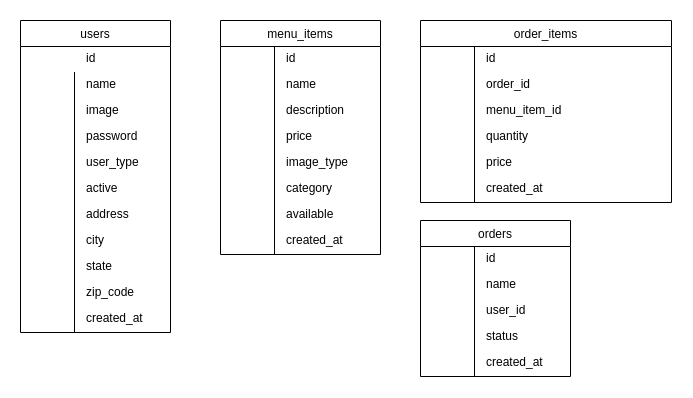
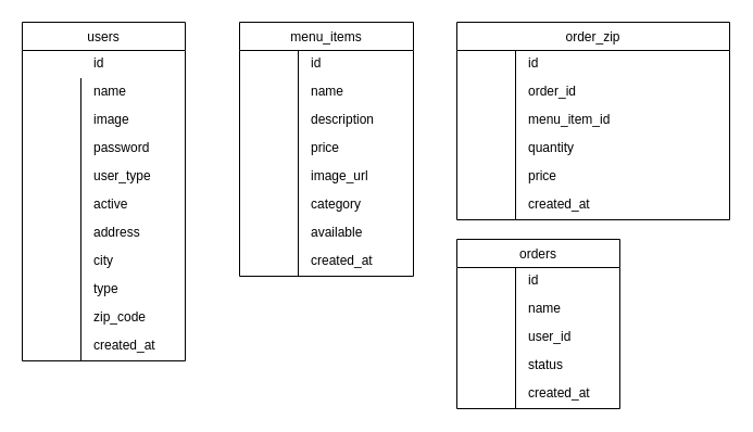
  <mxCell id="0" />
  <mxCell id="1" parent="0" />
  <mxCell id="2" value="users" style="swimlane;fontStyle=0;childLayout=stackLayout;horizontal=1;startSize=26;fillColor=default;horizontalStack=0;resizeParent=1;resizeLast=0;collapsible=1;marginBottom=0;swimlaneFillColor=default;align=center;" vertex="1" parent="1"><mxGeometry x="20" y="20" width="150" height="312" as="geometry" /></mxCell>
  <mxCell id="3" value="id" style="shape=partialRectangle;top=0;left=0;right=0;bottom=0;align=left;verticalAlign=top;spacingTop=-2;fillColor=none;spacingLeft=64;spacingRight=4;overflow=hidden;rotatable=0;points=[[0,0.5],[1,0.5]];portConstraint=eastwest;dropTarget=0;" vertex="1" parent="2"><mxGeometry y="26" width="150" height="26" as="geometry" /></mxCell>
  <mxCell id="4" value="name" style="shape=partialRectangle;top=0;left=0;right=0;bottom=0;align=left;verticalAlign=top;spacingTop=-2;fillColor=none;spacingLeft=64;spacingRight=4;overflow=hidden;rotatable=0;points=[[0,0.5],[1,0.5]];portConstraint=eastwest;dropTarget=0;" vertex="1" parent="2"><mxGeometry y="52" width="150" height="26" as="geometry" /></mxCell>
  <mxCell id="5" value="" style="shape=partialRectangle;top=0;left=0;bottom=0;fillColor=none;align=left;verticalAlign=middle;spacingLeft=4;spacingRight=4;overflow=hidden;rotatable=180;points=[];portConstraint=eastwest;part=1;" vertex="1" connectable="0" parent="4"><mxGeometry width="54" height="26" as="geometry" /></mxCell>
  <mxCell id="6" value="image" style="shape=partialRectangle;top=0;left=0;right=0;bottom=0;align=left;verticalAlign=top;spacingTop=-2;fillColor=none;spacingLeft=64;spacingRight=4;overflow=hidden;rotatable=0;points=[[0,0.5],[1,0.5]];portConstraint=eastwest;dropTarget=0;" vertex="1" parent="2"><mxGeometry y="78" width="150" height="26" as="geometry" /></mxCell>
  <mxCell id="7" value="" style="shape=partialRectangle;top=0;left=0;bottom=0;fillColor=none;align=left;verticalAlign=middle;spacingLeft=4;spacingRight=4;overflow=hidden;rotatable=180;points=[];portConstraint=eastwest;part=1;" vertex="1" connectable="0" parent="6"><mxGeometry width="54" height="26" as="geometry" /></mxCell>
  <mxCell id="8" value="password" style="shape=partialRectangle;top=0;left=0;right=0;bottom=0;align=left;verticalAlign=top;spacingTop=-2;fillColor=none;spacingLeft=64;spacingRight=4;overflow=hidden;rotatable=0;points=[[0,0.5],[1,0.5]];portConstraint=eastwest;dropTarget=0;" vertex="1" parent="2"><mxGeometry y="104" width="150" height="26" as="geometry" /></mxCell>
  <mxCell id="9" value="" style="shape=partialRectangle;top=0;left=0;bottom=0;fillColor=none;align=left;verticalAlign=middle;spacingLeft=4;spacingRight=4;overflow=hidden;rotatable=180;points=[];portConstraint=eastwest;part=1;" vertex="1" connectable="0" parent="8"><mxGeometry width="54" height="26" as="geometry" /></mxCell>
  <mxCell id="10" value="user_type" style="shape=partialRectangle;top=0;left=0;right=0;bottom=0;align=left;verticalAlign=top;spacingTop=-2;fillColor=none;spacingLeft=64;spacingRight=4;overflow=hidden;rotatable=0;points=[[0,0.5],[1,0.5]];portConstraint=eastwest;dropTarget=0;" vertex="1" parent="2"><mxGeometry y="130" width="150" height="26" as="geometry" /></mxCell>
  <mxCell id="11" value="" style="shape=partialRectangle;top=0;left=0;bottom=0;fillColor=none;align=left;verticalAlign=middle;spacingLeft=4;spacingRight=4;overflow=hidden;rotatable=180;points=[];portConstraint=eastwest;part=1;" vertex="1" connectable="0" parent="10"><mxGeometry width="54" height="26" as="geometry" /></mxCell>
  <mxCell id="12" value="active" style="shape=partialRectangle;top=0;left=0;right=0;bottom=0;align=left;verticalAlign=top;spacingTop=-2;fillColor=none;spacingLeft=64;spacingRight=4;overflow=hidden;rotatable=0;points=[[0,0.5],[1,0.5]];portConstraint=eastwest;dropTarget=0;" vertex="1" parent="2"><mxGeometry y="156" width="150" height="26" as="geometry" /></mxCell>
  <mxCell id="13" value="" style="shape=partialRectangle;top=0;left=0;bottom=0;fillColor=none;align=left;verticalAlign=middle;spacingLeft=4;spacingRight=4;overflow=hidden;rotatable=180;points=[];portConstraint=eastwest;part=1;" vertex="1" connectable="0" parent="12"><mxGeometry width="54" height="26" as="geometry" /></mxCell>
  <mxCell id="14" value="address" style="shape=partialRectangle;top=0;left=0;right=0;bottom=0;align=left;verticalAlign=top;spacingTop=-2;fillColor=none;spacingLeft=64;spacingRight=4;overflow=hidden;rotatable=0;points=[[0,0.5],[1,0.5]];portConstraint=eastwest;dropTarget=0;" vertex="1" parent="2"><mxGeometry y="182" width="150" height="26" as="geometry" /></mxCell>
  <mxCell id="15" value="" style="shape=partialRectangle;top=0;left=0;bottom=0;fillColor=none;align=left;verticalAlign=middle;spacingLeft=4;spacingRight=4;overflow=hidden;rotatable=180;points=[];portConstraint=eastwest;part=1;" vertex="1" connectable="0" parent="14"><mxGeometry width="54" height="26" as="geometry" /></mxCell>
  <mxCell id="16" value="city" style="shape=partialRectangle;top=0;left=0;right=0;bottom=0;align=left;verticalAlign=top;spacingTop=-2;fillColor=none;spacingLeft=64;spacingRight=4;overflow=hidden;rotatable=0;points=[[0,0.5],[1,0.5]];portConstraint=eastwest;dropTarget=0;" vertex="1" parent="2"><mxGeometry y="208" width="150" height="26" as="geometry" /></mxCell>
  <mxCell id="17" value="" style="shape=partialRectangle;top=0;left=0;bottom=0;fillColor=none;align=left;verticalAlign=middle;spacingLeft=4;spacingRight=4;overflow=hidden;rotatable=180;points=[];portConstraint=eastwest;part=1;" vertex="1" connectable="0" parent="16"><mxGeometry width="54" height="26" as="geometry" /></mxCell>
- <mxCell id="18" value="state" style="shape=partialRectangle;top=0;left=0;right=0;bottom=0;align=left;verticalAlign=top;spacingTop=-2;fillColor=none;spacingLeft=64;spacingRight=4;overflow=hidden;rotatable=0;points=[[0,0.5],[1,0.5]];portConstraint=eastwest;dropTarget=0;" vertex="1" parent="2"><mxGeometry y="234" width="150" height="26" as="geometry" /></mxCell>
+ <mxCell id="18" value="type" style="shape=partialRectangle;top=0;left=0;right=0;bottom=0;align=left;verticalAlign=top;spacingTop=-2;fillColor=none;spacingLeft=64;spacingRight=4;overflow=hidden;rotatable=0;points=[[0,0.5],[1,0.5]];portConstraint=eastwest;dropTarget=0;" vertex="1" parent="2"><mxGeometry y="234" width="150" height="26" as="geometry" /></mxCell>
  <mxCell id="19" value="" style="shape=partialRectangle;top=0;left=0;bottom=0;fillColor=none;align=left;verticalAlign=middle;spacingLeft=4;spacingRight=4;overflow=hidden;rotatable=180;points=[];portConstraint=eastwest;part=1;" vertex="1" connectable="0" parent="18"><mxGeometry width="54" height="26" as="geometry" /></mxCell>
  <mxCell id="20" value="zip_code" style="shape=partialRectangle;top=0;left=0;right=0;bottom=0;align=left;verticalAlign=top;spacingTop=-2;fillColor=none;spacingLeft=64;spacingRight=4;overflow=hidden;rotatable=0;points=[[0,0.5],[1,0.5]];portConstraint=eastwest;dropTarget=0;" vertex="1" parent="2"><mxGeometry y="260" width="150" height="26" as="geometry" /></mxCell>
  <mxCell id="21" value="" style="shape=partialRectangle;top=0;left=0;bottom=0;fillColor=none;align=left;verticalAlign=middle;spacingLeft=4;spacingRight=4;overflow=hidden;rotatable=180;points=[];portConstraint=eastwest;part=1;" vertex="1" connectable="0" parent="20"><mxGeometry width="54" height="26" as="geometry" /></mxCell>
  <mxCell id="22" value="created_at" style="shape=partialRectangle;top=0;left=0;right=0;bottom=0;align=left;verticalAlign=top;spacingTop=-2;fillColor=none;spacingLeft=64;spacingRight=4;overflow=hidden;rotatable=0;points=[[0,0.5],[1,0.5]];portConstraint=eastwest;dropTarget=0;" vertex="1" parent="2"><mxGeometry y="286" width="150" height="26" as="geometry" /></mxCell>
  <mxCell id="23" value="" style="shape=partialRectangle;top=0;left=0;bottom=0;fillColor=none;align=left;verticalAlign=middle;spacingLeft=4;spacingRight=4;overflow=hidden;rotatable=180;points=[];portConstraint=eastwest;part=1;" vertex="1" connectable="0" parent="22"><mxGeometry width="54" height="26" as="geometry" /></mxCell>
  <mxCell id="24" value="menu_items" style="swimlane;fontStyle=0;childLayout=stackLayout;horizontal=1;startSize=26;fillColor=default;horizontalStack=0;resizeParent=1;resizeLast=0;collapsible=1;marginBottom=0;swimlaneFillColor=default;align=center;" vertex="1" parent="1"><mxGeometry x="220" y="20" width="160" height="234" as="geometry" /></mxCell>
  <mxCell id="25" value="id" style="shape=partialRectangle;top=0;left=0;right=0;bottom=0;align=left;verticalAlign=top;spacingTop=-2;fillColor=none;spacingLeft=64;spacingRight=4;overflow=hidden;rotatable=0;points=[[0,0.5],[1,0.5]];portConstraint=eastwest;dropTarget=0;" vertex="1" parent="24"><mxGeometry y="26" width="160" height="26" as="geometry" /></mxCell>
  <mxCell id="26" value="" style="shape=partialRectangle;top=0;left=0;bottom=0;fillColor=none;align=left;verticalAlign=middle;spacingLeft=4;spacingRight=4;overflow=hidden;rotatable=180;points=[];portConstraint=eastwest;part=1;" vertex="1" connectable="0" parent="25"><mxGeometry width="54" height="26" as="geometry" /></mxCell>
  <mxCell id="27" value="name" style="shape=partialRectangle;top=0;left=0;right=0;bottom=0;align=left;verticalAlign=top;spacingTop=-2;fillColor=none;spacingLeft=64;spacingRight=4;overflow=hidden;rotatable=0;points=[[0,0.5],[1,0.5]];portConstraint=eastwest;dropTarget=0;" vertex="1" parent="24"><mxGeometry y="52" width="160" height="26" as="geometry" /></mxCell>
  <mxCell id="28" value="" style="shape=partialRectangle;top=0;left=0;bottom=0;fillColor=none;align=left;verticalAlign=middle;spacingLeft=4;spacingRight=4;overflow=hidden;rotatable=180;points=[];portConstraint=eastwest;part=1;" vertex="1" connectable="0" parent="27"><mxGeometry width="54" height="26" as="geometry" /></mxCell>
  <mxCell id="29" value="description" style="shape=partialRectangle;top=0;left=0;right=0;bottom=0;align=left;verticalAlign=top;spacingTop=-2;fillColor=none;spacingLeft=64;spacingRight=4;overflow=hidden;rotatable=0;points=[[0,0.5],[1,0.5]];portConstraint=eastwest;dropTarget=0;" vertex="1" parent="24"><mxGeometry y="78" width="160" height="26" as="geometry" /></mxCell>
  <mxCell id="30" value="" style="shape=partialRectangle;top=0;left=0;bottom=0;fillColor=none;align=left;verticalAlign=middle;spacingLeft=4;spacingRight=4;overflow=hidden;rotatable=180;points=[];portConstraint=eastwest;part=1;" vertex="1" connectable="0" parent="29"><mxGeometry width="54" height="26" as="geometry" /></mxCell>
  <mxCell id="31" value="price" style="shape=partialRectangle;top=0;left=0;right=0;bottom=0;align=left;verticalAlign=top;spacingTop=-2;fillColor=none;spacingLeft=64;spacingRight=4;overflow=hidden;rotatable=0;points=[[0,0.5],[1,0.5]];portConstraint=eastwest;dropTarget=0;" vertex="1" parent="24"><mxGeometry y="104" width="160" height="26" as="geometry" /></mxCell>
  <mxCell id="32" value="" style="shape=partialRectangle;top=0;left=0;bottom=0;fillColor=none;align=left;verticalAlign=middle;spacingLeft=4;spacingRight=4;overflow=hidden;rotatable=180;points=[];portConstraint=eastwest;part=1;" vertex="1" connectable="0" parent="31"><mxGeometry width="54" height="26" as="geometry" /></mxCell>
- <mxCell id="33" value="image_type" style="shape=partialRectangle;top=0;left=0;right=0;bottom=0;align=left;verticalAlign=top;spacingTop=-2;fillColor=none;spacingLeft=64;spacingRight=4;overflow=hidden;rotatable=0;points=[[0,0.5],[1,0.5]];portConstraint=eastwest;dropTarget=0;" vertex="1" parent="24"><mxGeometry y="130" width="160" height="26" as="geometry" /></mxCell>
+ <mxCell id="33" value="image_url" style="shape=partialRectangle;top=0;left=0;right=0;bottom=0;align=left;verticalAlign=top;spacingTop=-2;fillColor=none;spacingLeft=64;spacingRight=4;overflow=hidden;rotatable=0;points=[[0,0.5],[1,0.5]];portConstraint=eastwest;dropTarget=0;" vertex="1" parent="24"><mxGeometry y="130" width="160" height="26" as="geometry" /></mxCell>
  <mxCell id="34" value="" style="shape=partialRectangle;top=0;left=0;bottom=0;fillColor=none;align=left;verticalAlign=middle;spacingLeft=4;spacingRight=4;overflow=hidden;rotatable=180;points=[];portConstraint=eastwest;part=1;" vertex="1" connectable="0" parent="33"><mxGeometry width="54" height="26" as="geometry" /></mxCell>
  <mxCell id="35" value="category" style="shape=partialRectangle;top=0;left=0;right=0;bottom=0;align=left;verticalAlign=top;spacingTop=-2;fillColor=none;spacingLeft=64;spacingRight=4;overflow=hidden;rotatable=0;points=[[0,0.5],[1,0.5]];portConstraint=eastwest;dropTarget=0;" vertex="1" parent="24"><mxGeometry y="156" width="160" height="26" as="geometry" /></mxCell>
  <mxCell id="36" value="" style="shape=partialRectangle;top=0;left=0;bottom=0;fillColor=none;align=left;verticalAlign=middle;spacingLeft=4;spacingRight=4;overflow=hidden;rotatable=180;points=[];portConstraint=eastwest;part=1;" vertex="1" connectable="0" parent="35"><mxGeometry width="54" height="26" as="geometry" /></mxCell>
  <mxCell id="37" value="available" style="shape=partialRectangle;top=0;left=0;right=0;bottom=0;align=left;verticalAlign=top;spacingTop=-2;fillColor=none;spacingLeft=64;spacingRight=4;overflow=hidden;rotatable=0;points=[[0,0.5],[1,0.5]];portConstraint=eastwest;dropTarget=0;" vertex="1" parent="24"><mxGeometry y="182" width="160" height="26" as="geometry" /></mxCell>
  <mxCell id="38" value="" style="shape=partialRectangle;top=0;left=0;bottom=0;fillColor=none;align=left;verticalAlign=middle;spacingLeft=4;spacingRight=4;overflow=hidden;rotatable=180;points=[];portConstraint=eastwest;part=1;" vertex="1" connectable="0" parent="37"><mxGeometry width="54" height="26" as="geometry" /></mxCell>
  <mxCell id="39" value="created_at" style="shape=partialRectangle;top=0;left=0;right=0;bottom=0;align=left;verticalAlign=top;spacingTop=-2;fillColor=none;spacingLeft=64;spacingRight=4;overflow=hidden;rotatable=0;points=[[0,0.5],[1,0.5]];portConstraint=eastwest;dropTarget=0;" vertex="1" parent="24"><mxGeometry y="208" width="160" height="26" as="geometry" /></mxCell>
  <mxCell id="40" value="" style="shape=partialRectangle;top=0;left=0;bottom=0;fillColor=none;align=left;verticalAlign=middle;spacingLeft=4;spacingRight=4;overflow=hidden;rotatable=180;points=[];portConstraint=eastwest;part=1;" vertex="1" connectable="0" parent="39"><mxGeometry width="54" height="26" as="geometry" /></mxCell>
  <mxCell id="41" value="orders" style="swimlane;fontStyle=0;childLayout=stackLayout;horizontal=1;startSize=26;fillColor=default;horizontalStack=0;resizeParent=1;resizeLast=0;collapsible=1;marginBottom=0;swimlaneFillColor=default;align=center;" vertex="1" parent="1"><mxGeometry x="420" y="220" width="150" height="156" as="geometry" /></mxCell>
  <mxCell id="42" value="id" style="shape=partialRectangle;top=0;left=0;right=0;bottom=0;align=left;verticalAlign=top;spacingTop=-2;fillColor=none;spacingLeft=64;spacingRight=4;overflow=hidden;rotatable=0;points=[[0,0.5],[1,0.5]];portConstraint=eastwest;dropTarget=0;" vertex="1" parent="41"><mxGeometry y="26" width="150" height="26" as="geometry" /></mxCell>
  <mxCell id="43" value="" style="shape=partialRectangle;top=0;left=0;bottom=0;fillColor=none;align=left;verticalAlign=middle;spacingLeft=4;spacingRight=4;overflow=hidden;rotatable=180;points=[];portConstraint=eastwest;part=1;" vertex="1" connectable="0" parent="42"><mxGeometry width="54" height="26" as="geometry" /></mxCell>
  <mxCell id="44" value="name" style="shape=partialRectangle;top=0;left=0;right=0;bottom=0;align=left;verticalAlign=top;spacingTop=-2;fillColor=none;spacingLeft=64;spacingRight=4;overflow=hidden;rotatable=0;points=[[0,0.5],[1,0.5]];portConstraint=eastwest;dropTarget=0;" vertex="1" parent="41"><mxGeometry y="52" width="150" height="26" as="geometry" /></mxCell>
  <mxCell id="45" value="" style="shape=partialRectangle;top=0;left=0;bottom=0;fillColor=none;align=left;verticalAlign=middle;spacingLeft=4;spacingRight=4;overflow=hidden;rotatable=180;points=[];portConstraint=eastwest;part=1;" vertex="1" connectable="0" parent="44"><mxGeometry width="54" height="26" as="geometry" /></mxCell>
  <mxCell id="46" value="user_id" style="shape=partialRectangle;top=0;left=0;right=0;bottom=0;align=left;verticalAlign=top;spacingTop=-2;fillColor=none;spacingLeft=64;spacingRight=4;overflow=hidden;rotatable=0;points=[[0,0.5],[1,0.5]];portConstraint=eastwest;dropTarget=0;" vertex="1" parent="41"><mxGeometry y="78" width="150" height="26" as="geometry" /></mxCell>
  <mxCell id="47" value="" style="shape=partialRectangle;top=0;left=0;bottom=0;fillColor=none;align=left;verticalAlign=middle;spacingLeft=4;spacingRight=4;overflow=hidden;rotatable=180;points=[];portConstraint=eastwest;part=1;" vertex="1" connectable="0" parent="46"><mxGeometry width="54" height="26" as="geometry" /></mxCell>
  <mxCell id="48" value="status" style="shape=partialRectangle;top=0;left=0;right=0;bottom=0;align=left;verticalAlign=top;spacingTop=-2;fillColor=none;spacingLeft=64;spacingRight=4;overflow=hidden;rotatable=0;points=[[0,0.5],[1,0.5]];portConstraint=eastwest;dropTarget=0;" vertex="1" parent="41"><mxGeometry y="104" width="150" height="26" as="geometry" /></mxCell>
  <mxCell id="49" value="" style="shape=partialRectangle;top=0;left=0;bottom=0;fillColor=none;align=left;verticalAlign=middle;spacingLeft=4;spacingRight=4;overflow=hidden;rotatable=180;points=[];portConstraint=eastwest;part=1;" vertex="1" connectable="0" parent="48"><mxGeometry width="54" height="26" as="geometry" /></mxCell>
  <mxCell id="50" value="created_at" style="shape=partialRectangle;top=0;left=0;right=0;bottom=0;align=left;verticalAlign=top;spacingTop=-2;fillColor=none;spacingLeft=64;spacingRight=4;overflow=hidden;rotatable=0;points=[[0,0.5],[1,0.5]];portConstraint=eastwest;dropTarget=0;" vertex="1" parent="41"><mxGeometry y="130" width="150" height="26" as="geometry" /></mxCell>
  <mxCell id="51" value="" style="shape=partialRectangle;top=0;left=0;bottom=0;fillColor=none;align=left;verticalAlign=middle;spacingLeft=4;spacingRight=4;overflow=hidden;rotatable=180;points=[];portConstraint=eastwest;part=1;" vertex="1" connectable="0" parent="50"><mxGeometry width="54" height="26" as="geometry" /></mxCell>
- <mxCell id="52" value="order_items" style="swimlane;fontStyle=0;childLayout=stackLayout;horizontal=1;startSize=26;fillColor=default;horizontalStack=0;resizeParent=1;resizeLast=0;collapsible=1;marginBottom=0;swimlaneFillColor=default;align=center;" vertex="1" parent="1"><mxGeometry x="420" y="20" width="251" height="182" as="geometry" /></mxCell>
+ <mxCell id="52" value="order_zip" style="swimlane;fontStyle=0;childLayout=stackLayout;horizontal=1;startSize=26;fillColor=default;horizontalStack=0;resizeParent=1;resizeLast=0;collapsible=1;marginBottom=0;swimlaneFillColor=default;align=center;" vertex="1" parent="1"><mxGeometry x="420" y="20" width="251" height="182" as="geometry" /></mxCell>
  <mxCell id="53" value="id" style="shape=partialRectangle;top=0;left=0;right=0;bottom=0;align=left;verticalAlign=top;spacingTop=-2;fillColor=none;spacingLeft=64;spacingRight=4;overflow=hidden;rotatable=0;points=[[0,0.5],[1,0.5]];portConstraint=eastwest;dropTarget=0;" vertex="1" parent="52"><mxGeometry y="26" width="251" height="26" as="geometry" /></mxCell>
  <mxCell id="54" value="" style="shape=partialRectangle;top=0;left=0;bottom=0;fillColor=none;align=left;verticalAlign=middle;spacingLeft=4;spacingRight=4;overflow=hidden;rotatable=180;points=[];portConstraint=eastwest;part=1;" vertex="1" connectable="0" parent="53"><mxGeometry width="54" height="26" as="geometry" /></mxCell>
  <mxCell id="55" value="order_id" style="shape=partialRectangle;top=0;left=0;right=0;bottom=0;align=left;verticalAlign=top;spacingTop=-2;fillColor=none;spacingLeft=64;spacingRight=4;overflow=hidden;rotatable=0;points=[[0,0.5],[1,0.5]];portConstraint=eastwest;dropTarget=0;" vertex="1" parent="52"><mxGeometry y="52" width="251" height="26" as="geometry" /></mxCell>
  <mxCell id="56" value="" style="shape=partialRectangle;top=0;left=0;bottom=0;fillColor=none;align=left;verticalAlign=middle;spacingLeft=4;spacingRight=4;overflow=hidden;rotatable=180;points=[];portConstraint=eastwest;part=1;" vertex="1" connectable="0" parent="55"><mxGeometry width="54" height="26" as="geometry" /></mxCell>
  <mxCell id="57" value="menu_item_id" style="shape=partialRectangle;top=0;left=0;right=0;bottom=0;align=left;verticalAlign=top;spacingTop=-2;fillColor=none;spacingLeft=64;spacingRight=4;overflow=hidden;rotatable=0;points=[[0,0.5],[1,0.5]];portConstraint=eastwest;dropTarget=0;" vertex="1" parent="52"><mxGeometry y="78" width="251" height="26" as="geometry" /></mxCell>
  <mxCell id="58" value="" style="shape=partialRectangle;top=0;left=0;bottom=0;fillColor=none;align=left;verticalAlign=middle;spacingLeft=4;spacingRight=4;overflow=hidden;rotatable=180;points=[];portConstraint=eastwest;part=1;" vertex="1" connectable="0" parent="57"><mxGeometry width="54" height="26" as="geometry" /></mxCell>
  <mxCell id="59" value="quantity" style="shape=partialRectangle;top=0;left=0;right=0;bottom=0;align=left;verticalAlign=top;spacingTop=-2;fillColor=none;spacingLeft=64;spacingRight=4;overflow=hidden;rotatable=0;points=[[0,0.5],[1,0.5]];portConstraint=eastwest;dropTarget=0;" vertex="1" parent="52"><mxGeometry y="104" width="251" height="26" as="geometry" /></mxCell>
  <mxCell id="60" value="" style="shape=partialRectangle;top=0;left=0;bottom=0;fillColor=none;align=left;verticalAlign=middle;spacingLeft=4;spacingRight=4;overflow=hidden;rotatable=180;points=[];portConstraint=eastwest;part=1;" vertex="1" connectable="0" parent="59"><mxGeometry width="54" height="26" as="geometry" /></mxCell>
  <mxCell id="61" value="price" style="shape=partialRectangle;top=0;left=0;right=0;bottom=0;align=left;verticalAlign=top;spacingTop=-2;fillColor=none;spacingLeft=64;spacingRight=4;overflow=hidden;rotatable=0;points=[[0,0.5],[1,0.5]];portConstraint=eastwest;dropTarget=0;" vertex="1" parent="52"><mxGeometry y="130" width="251" height="26" as="geometry" /></mxCell>
  <mxCell id="62" value="" style="shape=partialRectangle;top=0;left=0;bottom=0;fillColor=none;align=left;verticalAlign=middle;spacingLeft=4;spacingRight=4;overflow=hidden;rotatable=180;points=[];portConstraint=eastwest;part=1;" vertex="1" connectable="0" parent="61"><mxGeometry width="54" height="26" as="geometry" /></mxCell>
  <mxCell id="63" value="created_at" style="shape=partialRectangle;top=0;left=0;right=0;bottom=0;align=left;verticalAlign=top;spacingTop=-2;fillColor=none;spacingLeft=64;spacingRight=4;overflow=hidden;rotatable=0;points=[[0,0.5],[1,0.5]];portConstraint=eastwest;dropTarget=0;" vertex="1" parent="52"><mxGeometry y="156" width="251" height="26" as="geometry" /></mxCell>
  <mxCell id="64" value="" style="shape=partialRectangle;top=0;left=0;bottom=0;fillColor=none;align=left;verticalAlign=middle;spacingLeft=4;spacingRight=4;overflow=hidden;rotatable=180;points=[];portConstraint=eastwest;part=1;" vertex="1" connectable="0" parent="63"><mxGeometry width="54" height="26" as="geometry" /></mxCell>
